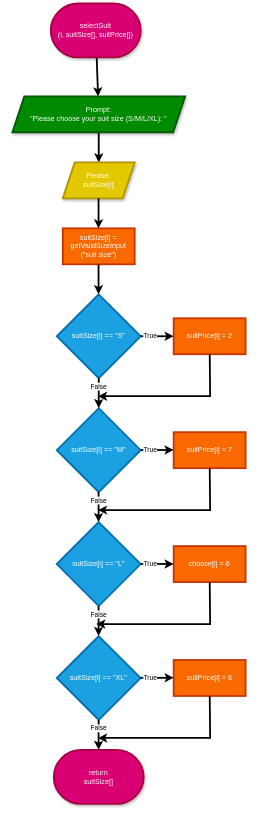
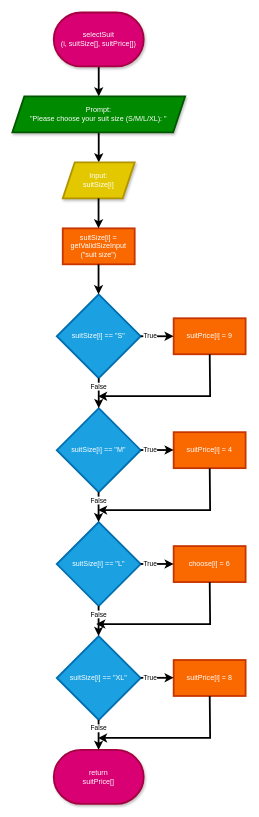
  <mxCell id="0" />
  <mxCell id="1" parent="0" />
  <mxCell id="2" value="" style="edgeStyle=none;html=1;strokeWidth=3;" parent="1" source="3" target="5" edge="1"><mxGeometry relative="1" as="geometry" /></mxCell>
- <mxCell id="3" value="selectSuit&lt;br&gt;(i, suitSize[], suitPrice[])" style="strokeWidth=3;html=1;shape=mxgraph.flowchart.terminator;whiteSpace=wrap;fillColor=#d80073;strokeColor=#A50040;shadow=1;fontColor=#ffffff;" parent="1" vertex="1"><mxGeometry x="84.18" y="5" width="150" height="90" as="geometry" /></mxCell>
+ <mxCell id="3" value="selectSuit&lt;br&gt;(i, suitSize[], suitPrice[])" style="strokeWidth=3;html=1;shape=mxgraph.flowchart.terminator;whiteSpace=wrap;fillColor=#d80073;strokeColor=#A50040;shadow=1;fontColor=#ffffff;" parent="1" vertex="1"><mxGeometry x="89.18" y="20" width="150" height="90" as="geometry" /></mxCell>
  <mxCell id="4" value="" style="edgeStyle=none;html=1;strokeWidth=3;" parent="1" source="5" target="6" edge="1"><mxGeometry relative="1" as="geometry" /></mxCell>
  <mxCell id="5" value="&lt;span style=&quot;color: rgb(255, 255, 255);&quot;&gt;Prompt:&lt;/span&gt;&lt;br&gt;&lt;span style=&quot;color: rgb(255, 255, 255);&quot;&gt;&quot;Please choose your suit size (S/M/L/XL): &quot;&lt;/span&gt;" style="shape=parallelogram;perimeter=parallelogramPerimeter;whiteSpace=wrap;html=1;fixedSize=1;fillColor=#008a00;strokeColor=#005700;fontColor=#ffffff;strokeWidth=3;shadow=1;" parent="1" vertex="1"><mxGeometry x="20" y="160" width="288.33" height="60" as="geometry" /></mxCell>
- <mxCell id="6" value="Please:&lt;br&gt;suitSize[i]" style="shape=parallelogram;perimeter=parallelogramPerimeter;whiteSpace=wrap;html=1;fixedSize=1;fillColor=#e3c800;strokeColor=#B09500;fontColor=#FFFFFF;strokeWidth=3;shadow=1;labelBackgroundColor=none;labelBorderColor=none;textShadow=0;" parent="1" vertex="1"><mxGeometry x="104.165" y="270" width="120" height="60" as="geometry" /></mxCell>
+ <mxCell id="6" value="Input:&lt;br&gt;suitSize[i]" style="shape=parallelogram;perimeter=parallelogramPerimeter;whiteSpace=wrap;html=1;fixedSize=1;fillColor=#e3c800;strokeColor=#B09500;fontColor=#FFFFFF;strokeWidth=3;shadow=1;labelBackgroundColor=none;labelBorderColor=none;textShadow=0;" parent="1" vertex="1"><mxGeometry x="104.165" y="270" width="120" height="60" as="geometry" /></mxCell>
  <mxCell id="7" value="suitSize[i] == &quot;S&quot;" style="rhombus;whiteSpace=wrap;html=1;fillColor=#1ba1e2;fontColor=#ffffff;strokeColor=#006EAF;strokeWidth=3;" parent="1" vertex="1"><mxGeometry x="94.18" y="490" width="140" height="140" as="geometry" /></mxCell>
- <mxCell id="8" value="suitPrice[i] = 2" style="whiteSpace=wrap;html=1;fillColor=#fa6800;strokeColor=#C73500;fontColor=#FFFFFF;strokeWidth=3;" parent="1" vertex="1"><mxGeometry x="289.17" y="530" width="120" height="60" as="geometry" /></mxCell>
+ <mxCell id="8" value="suitPrice[i] = 9" style="whiteSpace=wrap;html=1;fillColor=#fa6800;strokeColor=#C73500;fontColor=#FFFFFF;strokeWidth=3;" parent="1" vertex="1"><mxGeometry x="289.17" y="530" width="120" height="60" as="geometry" /></mxCell>
  <mxCell id="9" value="" style="edgeStyle=none;html=1;strokeWidth=3;exitX=0.5;exitY=1;exitDx=0;exitDy=0;rounded=0;curved=0;" parent="1" edge="1"><mxGeometry relative="1" as="geometry"><mxPoint x="349.3" y="590" as="sourcePoint" /><mxPoint x="163" y="660" as="targetPoint" /><Array as="points"><mxPoint x="350" y="660" /></Array></mxGeometry></mxCell>
  <mxCell id="10" value="suitSize[i] == &quot;M&quot;" style="rhombus;whiteSpace=wrap;html=1;fillColor=#1ba1e2;fontColor=#ffffff;strokeColor=#006EAF;strokeWidth=3;" parent="1" vertex="1"><mxGeometry x="94.18" y="680" width="140" height="140" as="geometry" /></mxCell>
- <mxCell id="11" value="suitPrice[i] = 7" style="whiteSpace=wrap;html=1;fillColor=#fa6800;strokeColor=#C73500;fontColor=#FFFFFF;strokeWidth=3;" parent="1" vertex="1"><mxGeometry x="289.17" y="720" width="120" height="60" as="geometry" /></mxCell>
+ <mxCell id="11" value="suitPrice[i] = 4" style="whiteSpace=wrap;html=1;fillColor=#fa6800;strokeColor=#C73500;fontColor=#FFFFFF;strokeWidth=3;" parent="1" vertex="1"><mxGeometry x="289.17" y="720" width="120" height="60" as="geometry" /></mxCell>
  <mxCell id="12" value="" style="edgeStyle=none;html=1;strokeWidth=3;exitX=0.5;exitY=1;exitDx=0;exitDy=0;rounded=0;curved=0;" parent="1" edge="1"><mxGeometry relative="1" as="geometry"><mxPoint x="349.3" y="780" as="sourcePoint" /><mxPoint x="163" y="850" as="targetPoint" /><Array as="points"><mxPoint x="350" y="850" /></Array></mxGeometry></mxCell>
  <mxCell id="13" value="suitSize[i] == &quot;L&quot;" style="rhombus;whiteSpace=wrap;html=1;fillColor=#1ba1e2;fontColor=#ffffff;strokeColor=#006EAF;strokeWidth=3;" parent="1" vertex="1"><mxGeometry x="94.18" y="870" width="140" height="140" as="geometry" /></mxCell>
  <mxCell id="14" value="choose[i] = 6" style="whiteSpace=wrap;html=1;fillColor=#fa6800;strokeColor=#C73500;fontColor=#FFFFFF;strokeWidth=3;" parent="1" vertex="1"><mxGeometry x="289.17" y="910" width="120" height="60" as="geometry" /></mxCell>
  <mxCell id="15" value="" style="edgeStyle=none;html=1;strokeWidth=3;exitX=0.5;exitY=1;exitDx=0;exitDy=0;rounded=0;curved=0;" parent="1" edge="1"><mxGeometry relative="1" as="geometry"><mxPoint x="349.3" y="970" as="sourcePoint" /><mxPoint x="160" y="1040" as="targetPoint" /><Array as="points"><mxPoint x="350" y="1040" /></Array></mxGeometry></mxCell>
  <mxCell id="16" value="suitSize[i] == &quot;XL&quot;" style="rhombus;whiteSpace=wrap;html=1;fillColor=#1ba1e2;fontColor=#ffffff;strokeColor=#006EAF;strokeWidth=3;" parent="1" vertex="1"><mxGeometry x="94.18" y="1060" width="140" height="140" as="geometry" /></mxCell>
  <mxCell id="17" value="suitPrice[i] = 8" style="whiteSpace=wrap;html=1;fillColor=#fa6800;strokeColor=#C73500;fontColor=#FFFFFF;strokeWidth=3;" parent="1" vertex="1"><mxGeometry x="289.17" y="1100" width="120" height="60" as="geometry" /></mxCell>
  <mxCell id="18" value="" style="edgeStyle=none;html=1;strokeWidth=3;exitX=0.5;exitY=1;exitDx=0;exitDy=0;rounded=0;curved=0;" parent="1" edge="1"><mxGeometry relative="1" as="geometry"><mxPoint x="349.3" y="1160" as="sourcePoint" /><mxPoint x="163" y="1230" as="targetPoint" /><Array as="points"><mxPoint x="350" y="1230" /></Array></mxGeometry></mxCell>
  <mxCell id="19" value="&lt;font style=&quot;color: rgb(255, 255, 255);&quot;&gt;suitSize[i] =&lt;br&gt;getValidSizeInput&lt;br&gt;(&quot;suit size&quot;)&lt;/font&gt;" style="whiteSpace=wrap;html=1;fillColor=#fa6800;strokeColor=#C73500;fontColor=#000000;strokeWidth=3;" vertex="1" parent="1"><mxGeometry x="104.16" y="380" width="120" height="60" as="geometry" /></mxCell>
  <mxCell id="20" value="" style="edgeStyle=none;html=1;strokeWidth=3;" edge="1" parent="1"><mxGeometry relative="1" as="geometry"><mxPoint x="163.88" y="330" as="sourcePoint" /><mxPoint x="163.88" y="380" as="targetPoint" /></mxGeometry></mxCell>
  <mxCell id="21" value="" style="edgeStyle=none;html=1;strokeWidth=3;" edge="1" parent="1"><mxGeometry relative="1" as="geometry"><mxPoint x="163.86" y="440" as="sourcePoint" /><mxPoint x="163.86" y="490" as="targetPoint" /></mxGeometry></mxCell>
- <mxCell id="22" value="return&lt;br&gt;suitSize[]" style="strokeWidth=3;html=1;shape=mxgraph.flowchart.terminator;whiteSpace=wrap;fillColor=#d80073;strokeColor=#A50040;shadow=1;fontColor=#ffffff;" vertex="1" parent="1"><mxGeometry x="89.16" y="1250" width="150" height="90" as="geometry" /></mxCell>
+ <mxCell id="22" value="return&lt;br&gt;suitPrice[]" style="strokeWidth=3;html=1;shape=mxgraph.flowchart.terminator;whiteSpace=wrap;fillColor=#d80073;strokeColor=#A50040;shadow=1;fontColor=#ffffff;" vertex="1" parent="1"><mxGeometry x="89.16" y="1250" width="150" height="90" as="geometry" /></mxCell>
  <mxCell id="23" value="True" style="edgeStyle=none;orthogonalLoop=1;jettySize=auto;html=1;strokeWidth=3;exitX=1;exitY=0.5;exitDx=0;exitDy=0;entryX=0;entryY=0.5;entryDx=0;entryDy=0;" edge="1" parent="1" source="7" target="8"><mxGeometry x="-0.425" width="100" relative="1" as="geometry"><mxPoint x="220" y="610" as="sourcePoint" /><mxPoint x="320" y="610" as="targetPoint" /><Array as="points" /><mxPoint as="offset" /></mxGeometry></mxCell>
  <mxCell id="24" value="False" style="edgeStyle=none;orthogonalLoop=1;jettySize=auto;html=1;strokeWidth=3;exitX=0.5;exitY=1;exitDx=0;exitDy=0;entryX=0.5;entryY=0;entryDx=0;entryDy=0;" edge="1" parent="1" source="7" target="10"><mxGeometry x="-0.425" width="100" relative="1" as="geometry"><mxPoint x="224.16" y="610" as="sourcePoint" /><mxPoint x="279.16" y="610" as="targetPoint" /><Array as="points" /><mxPoint as="offset" /></mxGeometry></mxCell>
  <mxCell id="25" value="True" style="edgeStyle=none;orthogonalLoop=1;jettySize=auto;html=1;strokeWidth=3;exitX=1;exitY=0.5;exitDx=0;exitDy=0;entryX=0;entryY=0.5;entryDx=0;entryDy=0;" edge="1" parent="1"><mxGeometry x="-0.425" width="100" relative="1" as="geometry"><mxPoint x="234.18" y="749.76" as="sourcePoint" /><mxPoint x="289.18" y="749.76" as="targetPoint" /><Array as="points" /><mxPoint as="offset" /></mxGeometry></mxCell>
  <mxCell id="26" value="False" style="edgeStyle=none;orthogonalLoop=1;jettySize=auto;html=1;strokeWidth=3;exitX=0.5;exitY=1;exitDx=0;exitDy=0;entryX=0.5;entryY=0;entryDx=0;entryDy=0;" edge="1" parent="1"><mxGeometry x="-0.425" width="100" relative="1" as="geometry"><mxPoint x="163.92" y="820" as="sourcePoint" /><mxPoint x="163.92" y="870" as="targetPoint" /><Array as="points" /><mxPoint as="offset" /></mxGeometry></mxCell>
  <mxCell id="27" value="False" style="edgeStyle=none;orthogonalLoop=1;jettySize=auto;html=1;strokeWidth=3;exitX=0.5;exitY=1;exitDx=0;exitDy=0;entryX=0.5;entryY=0;entryDx=0;entryDy=0;" edge="1" parent="1"><mxGeometry x="-0.425" width="100" relative="1" as="geometry"><mxPoint x="163.94" y="1010" as="sourcePoint" /><mxPoint x="163.94" y="1060" as="targetPoint" /><Array as="points" /><mxPoint as="offset" /></mxGeometry></mxCell>
  <mxCell id="28" value="False" style="edgeStyle=none;orthogonalLoop=1;jettySize=auto;html=1;strokeWidth=3;exitX=0.5;exitY=1;exitDx=0;exitDy=0;entryX=0.5;entryY=0;entryDx=0;entryDy=0;" edge="1" parent="1"><mxGeometry x="-0.425" width="100" relative="1" as="geometry"><mxPoint x="163.94" y="1200" as="sourcePoint" /><mxPoint x="163.94" y="1250" as="targetPoint" /><Array as="points" /><mxPoint as="offset" /></mxGeometry></mxCell>
  <mxCell id="29" value="True" style="edgeStyle=none;orthogonalLoop=1;jettySize=auto;html=1;strokeWidth=3;exitX=1;exitY=0.5;exitDx=0;exitDy=0;entryX=0;entryY=0.5;entryDx=0;entryDy=0;" edge="1" parent="1"><mxGeometry x="-0.425" width="100" relative="1" as="geometry"><mxPoint x="234.17" y="1129.71" as="sourcePoint" /><mxPoint x="289.17" y="1129.71" as="targetPoint" /><Array as="points" /><mxPoint as="offset" /></mxGeometry></mxCell>
  <mxCell id="30" value="True" style="edgeStyle=none;orthogonalLoop=1;jettySize=auto;html=1;strokeWidth=3;exitX=1;exitY=0.5;exitDx=0;exitDy=0;entryX=0;entryY=0.5;entryDx=0;entryDy=0;" edge="1" parent="1"><mxGeometry x="-0.425" width="100" relative="1" as="geometry"><mxPoint x="234.18" y="939.8" as="sourcePoint" /><mxPoint x="289.18" y="939.8" as="targetPoint" /><Array as="points" /><mxPoint as="offset" /></mxGeometry></mxCell>
